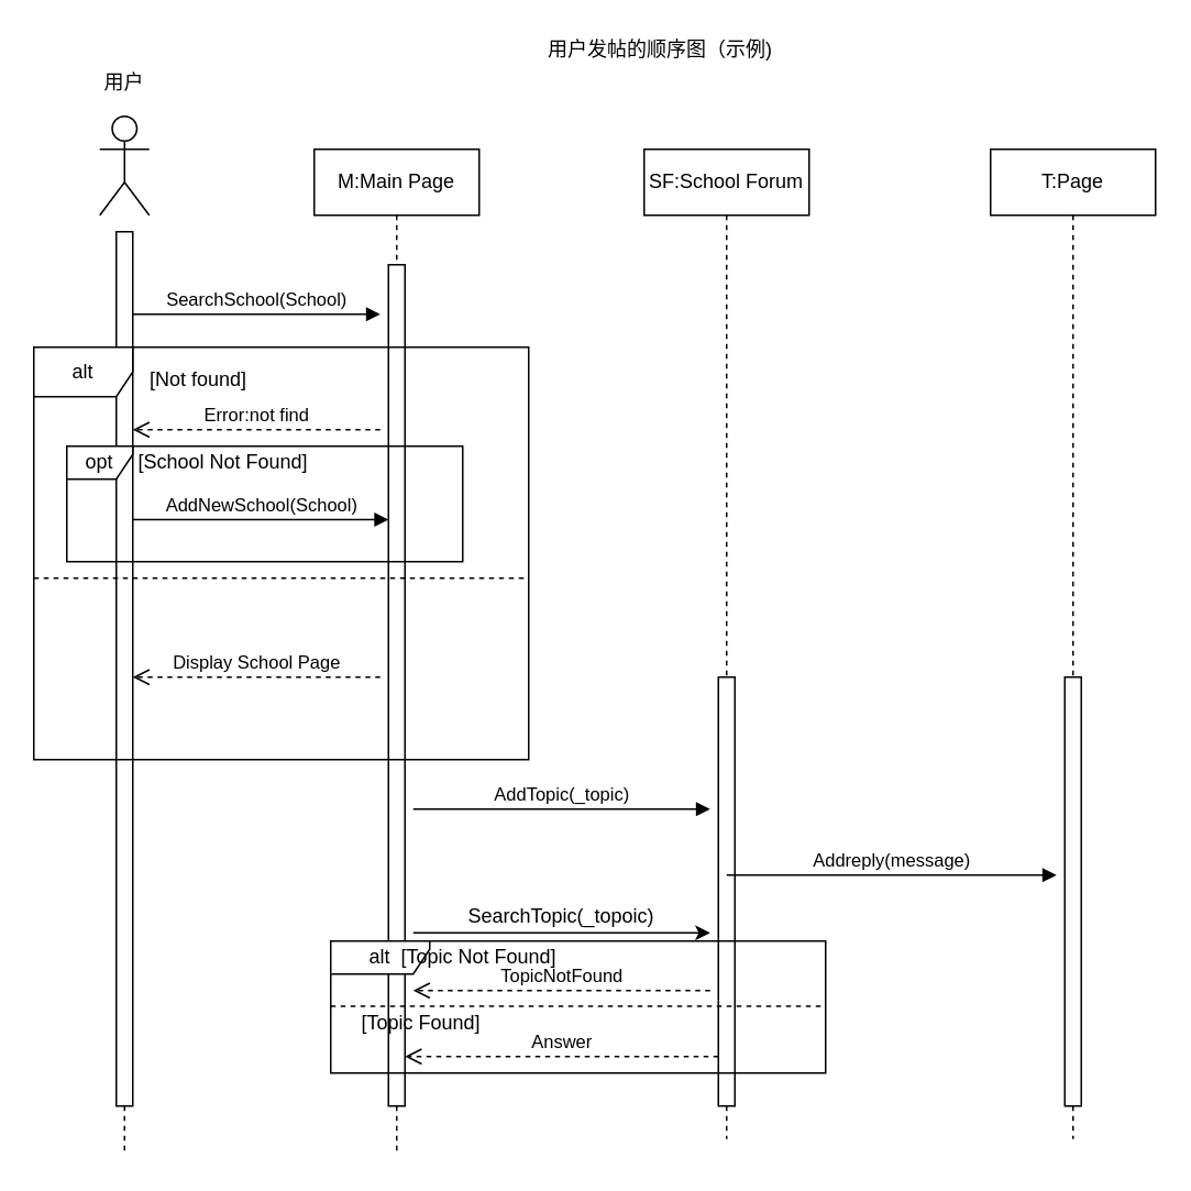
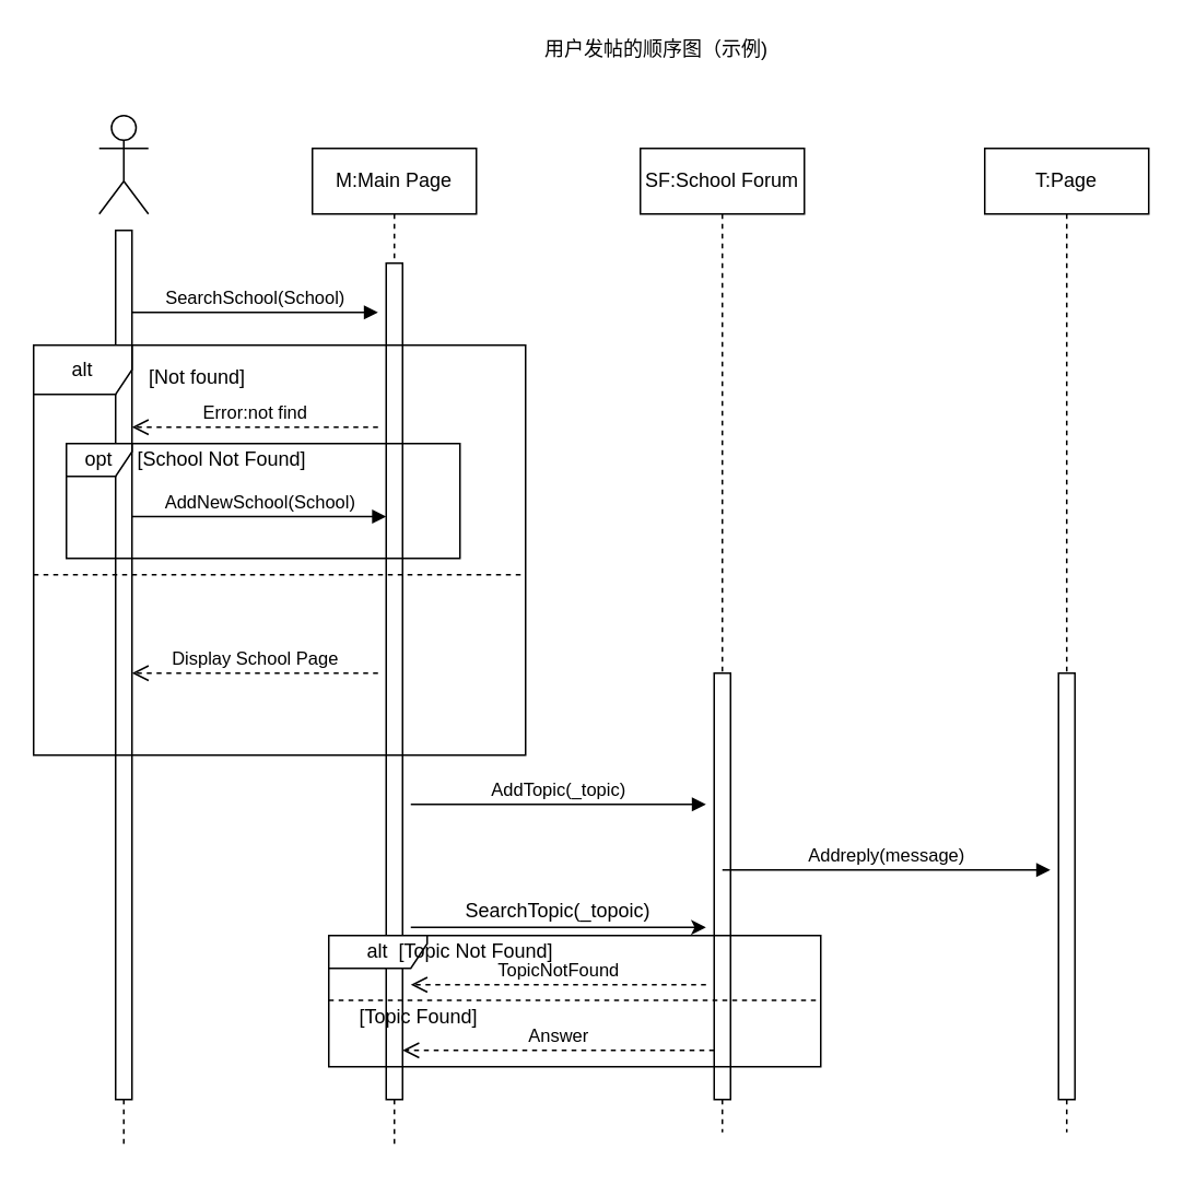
  <mxCell id="0" />
  <mxCell id="1" parent="0" />
  <mxCell id="2" value="" style="shape=umlActor;verticalLabelPosition=bottom;verticalAlign=top;html=1;outlineConnect=0;" parent="1" vertex="1"><mxGeometry x="60" y="70" width="30" height="60" as="geometry" /></mxCell>
  <mxCell id="3" value="" style="endArrow=none;dashed=1;html=1;" parent="1" source="4" edge="1"><mxGeometry width="50" height="50" relative="1" as="geometry"><mxPoint x="74.5" y="140" as="sourcePoint" /><mxPoint x="75" y="700" as="targetPoint" /></mxGeometry></mxCell>
  <mxCell id="4" value="" style="html=1;points=[];perimeter=orthogonalPerimeter;" parent="1" vertex="1"><mxGeometry x="70" y="140" width="10" height="530" as="geometry" /></mxCell>
  <mxCell id="5" value="" style="endArrow=none;dashed=1;html=1;" parent="1" target="4" edge="1"><mxGeometry width="50" height="50" relative="1" as="geometry"><mxPoint x="74.5" y="140" as="sourcePoint" /><mxPoint x="75" y="520" as="targetPoint" /></mxGeometry></mxCell>
- <mxCell id="6" value="用户" style="text;html=1;strokeColor=none;fillColor=none;align=center;verticalAlign=middle;whiteSpace=wrap;rounded=0;" parent="1" vertex="1"><mxGeometry x="55" y="40" width="40" height="20" as="geometry" /></mxCell>
  <mxCell id="7" value="M:Main Page" style="shape=umlLifeline;perimeter=lifelinePerimeter;whiteSpace=wrap;html=1;container=1;collapsible=0;recursiveResize=0;outlineConnect=0;" parent="1" vertex="1"><mxGeometry x="190" y="90" width="100" height="610" as="geometry" /></mxCell>
  <mxCell id="8" value="" style="html=1;points=[];perimeter=orthogonalPerimeter;" parent="7" vertex="1"><mxGeometry x="45" y="70" width="10" height="510" as="geometry" /></mxCell>
  <mxCell id="9" value="SearchSchool(School)" style="html=1;verticalAlign=bottom;endArrow=block;" parent="1" edge="1"><mxGeometry width="80" relative="1" as="geometry"><mxPoint x="80" y="190" as="sourcePoint" /><mxPoint x="230" y="190" as="targetPoint" /></mxGeometry></mxCell>
  <mxCell id="10" value="alt" style="shape=umlFrame;whiteSpace=wrap;html=1;" parent="1" vertex="1"><mxGeometry x="20" y="210" width="300" height="250" as="geometry" /></mxCell>
  <mxCell id="11" value="" style="endArrow=none;dashed=1;html=1;" parent="1" edge="1"><mxGeometry width="50" height="50" relative="1" as="geometry"><mxPoint x="20" y="350" as="sourcePoint" /><mxPoint x="320" y="350" as="targetPoint" /></mxGeometry></mxCell>
  <mxCell id="12" value="Error:not find" style="html=1;verticalAlign=bottom;endArrow=open;dashed=1;endSize=8;" parent="1" edge="1"><mxGeometry relative="1" as="geometry"><mxPoint x="230" y="260" as="sourcePoint" /><mxPoint x="80" y="260" as="targetPoint" /></mxGeometry></mxCell>
  <mxCell id="13" value="[Not found]" style="text;html=1;strokeColor=none;fillColor=none;align=center;verticalAlign=middle;whiteSpace=wrap;rounded=0;" parent="1" vertex="1"><mxGeometry x="70" y="220" width="100" height="20" as="geometry" /></mxCell>
  <mxCell id="14" value="Display School Page" style="html=1;verticalAlign=bottom;endArrow=open;dashed=1;endSize=8;" parent="1" edge="1"><mxGeometry relative="1" as="geometry"><mxPoint x="230" y="410" as="sourcePoint" /><mxPoint x="80" y="410" as="targetPoint" /></mxGeometry></mxCell>
  <mxCell id="15" value="opt" style="shape=umlFrame;whiteSpace=wrap;html=1;width=40;height=20;" parent="1" vertex="1"><mxGeometry x="40" y="270" width="240" height="70" as="geometry" /></mxCell>
  <mxCell id="16" value="[School Not Found]" style="text;html=1;strokeColor=none;fillColor=none;align=center;verticalAlign=middle;whiteSpace=wrap;rounded=0;" parent="1" vertex="1"><mxGeometry x="80" y="270" width="110" height="20" as="geometry" /></mxCell>
  <mxCell id="17" value="AddNewSchool(School)" style="html=1;verticalAlign=bottom;endArrow=block;" parent="1" edge="1"><mxGeometry width="80" relative="1" as="geometry"><mxPoint x="80" y="314.5" as="sourcePoint" /><mxPoint x="235" y="314.5" as="targetPoint" /></mxGeometry></mxCell>
  <mxCell id="18" value="SF:School Forum" style="shape=umlLifeline;perimeter=lifelinePerimeter;whiteSpace=wrap;html=1;container=1;collapsible=0;recursiveResize=0;outlineConnect=0;" parent="1" vertex="1"><mxGeometry x="390" y="90" width="100" height="600" as="geometry" /></mxCell>
  <mxCell id="19" value="" style="html=1;points=[];perimeter=orthogonalPerimeter;" parent="18" vertex="1"><mxGeometry x="45" y="320" width="10" height="260" as="geometry" /></mxCell>
  <mxCell id="20" value="AddTopic(_topic)" style="html=1;verticalAlign=bottom;endArrow=block;" parent="1" edge="1"><mxGeometry width="80" relative="1" as="geometry"><mxPoint x="250" y="490" as="sourcePoint" /><mxPoint x="430" y="490" as="targetPoint" /><Array as="points"><mxPoint x="380" y="490" /><mxPoint x="430" y="490" /></Array></mxGeometry></mxCell>
  <mxCell id="21" value="T:Page" style="shape=umlLifeline;perimeter=lifelinePerimeter;whiteSpace=wrap;html=1;container=1;collapsible=0;recursiveResize=0;outlineConnect=0;" parent="1" vertex="1"><mxGeometry x="600" y="90" width="100" height="600" as="geometry" /></mxCell>
  <mxCell id="22" value="" style="html=1;points=[];perimeter=orthogonalPerimeter;" parent="21" vertex="1"><mxGeometry x="45" y="320" width="10" height="260" as="geometry" /></mxCell>
  <mxCell id="23" value="Addreply(message)" style="html=1;verticalAlign=bottom;endArrow=block;" parent="1" edge="1"><mxGeometry width="80" relative="1" as="geometry"><mxPoint x="440" y="530" as="sourcePoint" /><mxPoint x="640" y="530" as="targetPoint" /></mxGeometry></mxCell>
  <mxCell id="24" value="用户发帖的顺序图（示例)" style="text;html=1;strokeColor=none;fillColor=none;align=center;verticalAlign=middle;whiteSpace=wrap;rounded=0;" parent="1" vertex="1"><mxGeometry x="250" y="20" width="300" height="20" as="geometry" /></mxCell>
  <mxCell id="25" value="" style="endArrow=classic;html=1;" edge="1" parent="1"><mxGeometry width="50" height="50" relative="1" as="geometry"><mxPoint x="250" y="565" as="sourcePoint" /><mxPoint x="430" y="565" as="targetPoint" /></mxGeometry></mxCell>
  <mxCell id="26" value="SearchTopic(_topoic)" style="text;html=1;strokeColor=none;fillColor=none;align=center;verticalAlign=middle;whiteSpace=wrap;rounded=0;" vertex="1" parent="1"><mxGeometry x="320" y="545" width="40" height="20" as="geometry" /></mxCell>
  <mxCell id="27" value="alt" style="shape=umlFrame;whiteSpace=wrap;html=1;width=60;height=20;" vertex="1" parent="1"><mxGeometry x="200" y="570" width="300" height="80" as="geometry" /></mxCell>
  <mxCell id="28" value="" style="endArrow=none;dashed=1;html=1;" edge="1" parent="1"><mxGeometry width="50" height="50" relative="1" as="geometry"><mxPoint x="200" y="609.5" as="sourcePoint" /><mxPoint x="500" y="609.5" as="targetPoint" /></mxGeometry></mxCell>
  <mxCell id="29" value="Answer" style="html=1;verticalAlign=bottom;endArrow=open;dashed=1;endSize=8;" edge="1" parent="1"><mxGeometry relative="1" as="geometry"><mxPoint x="435" y="640" as="sourcePoint" /><mxPoint x="245" y="640" as="targetPoint" /></mxGeometry></mxCell>
  <mxCell id="30" value="TopicNotFound" style="html=1;verticalAlign=bottom;endArrow=open;dashed=1;endSize=8;" edge="1" parent="1"><mxGeometry relative="1" as="geometry"><mxPoint x="430" y="600" as="sourcePoint" /><mxPoint x="250" y="600" as="targetPoint" /></mxGeometry></mxCell>
  <mxCell id="31" value="[Topic Not Found]" style="text;html=1;strokeColor=none;fillColor=none;align=center;verticalAlign=middle;whiteSpace=wrap;rounded=0;" vertex="1" parent="1"><mxGeometry x="230" y="570" width="120" height="20" as="geometry" /></mxCell>
  <mxCell id="32" value="[Topic Found]" style="text;html=1;strokeColor=none;fillColor=none;align=center;verticalAlign=middle;whiteSpace=wrap;rounded=0;" vertex="1" parent="1"><mxGeometry x="200" y="610" width="110" height="20" as="geometry" /></mxCell>
